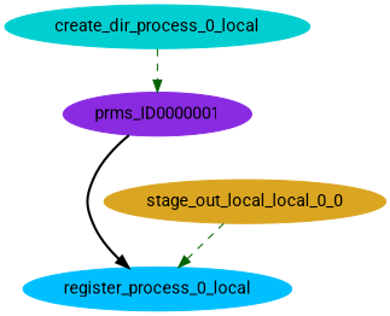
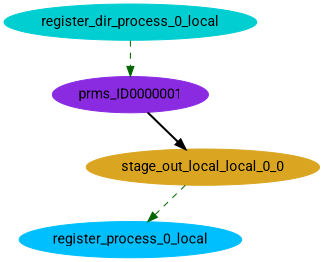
  digraph {
    fontname=Roboto
    node [fontname=Roboto shape=ellipse style=filled]
    edge [arrowhead=normal arrowsize=1.0 color=darkgreen fontname=Roboto style=dashed]
    n1 [color=deepskyblue label=register_process_0_local]
    n2 [color=goldenrod label=stage_out_local_local_0_0]
    n3 [color=blueviolet label=prms_ID0000001]
-   n4 [color=darkturquoise label=create_dir_process_0_local]
+   n4 [color=darkturquoise label=register_dir_process_0_local]
    n2 -> n1
-   n3 -> n1 [color=black style=bold]
+   n3 -> n2 [color=black style=bold]
    n4 -> n3
  }
